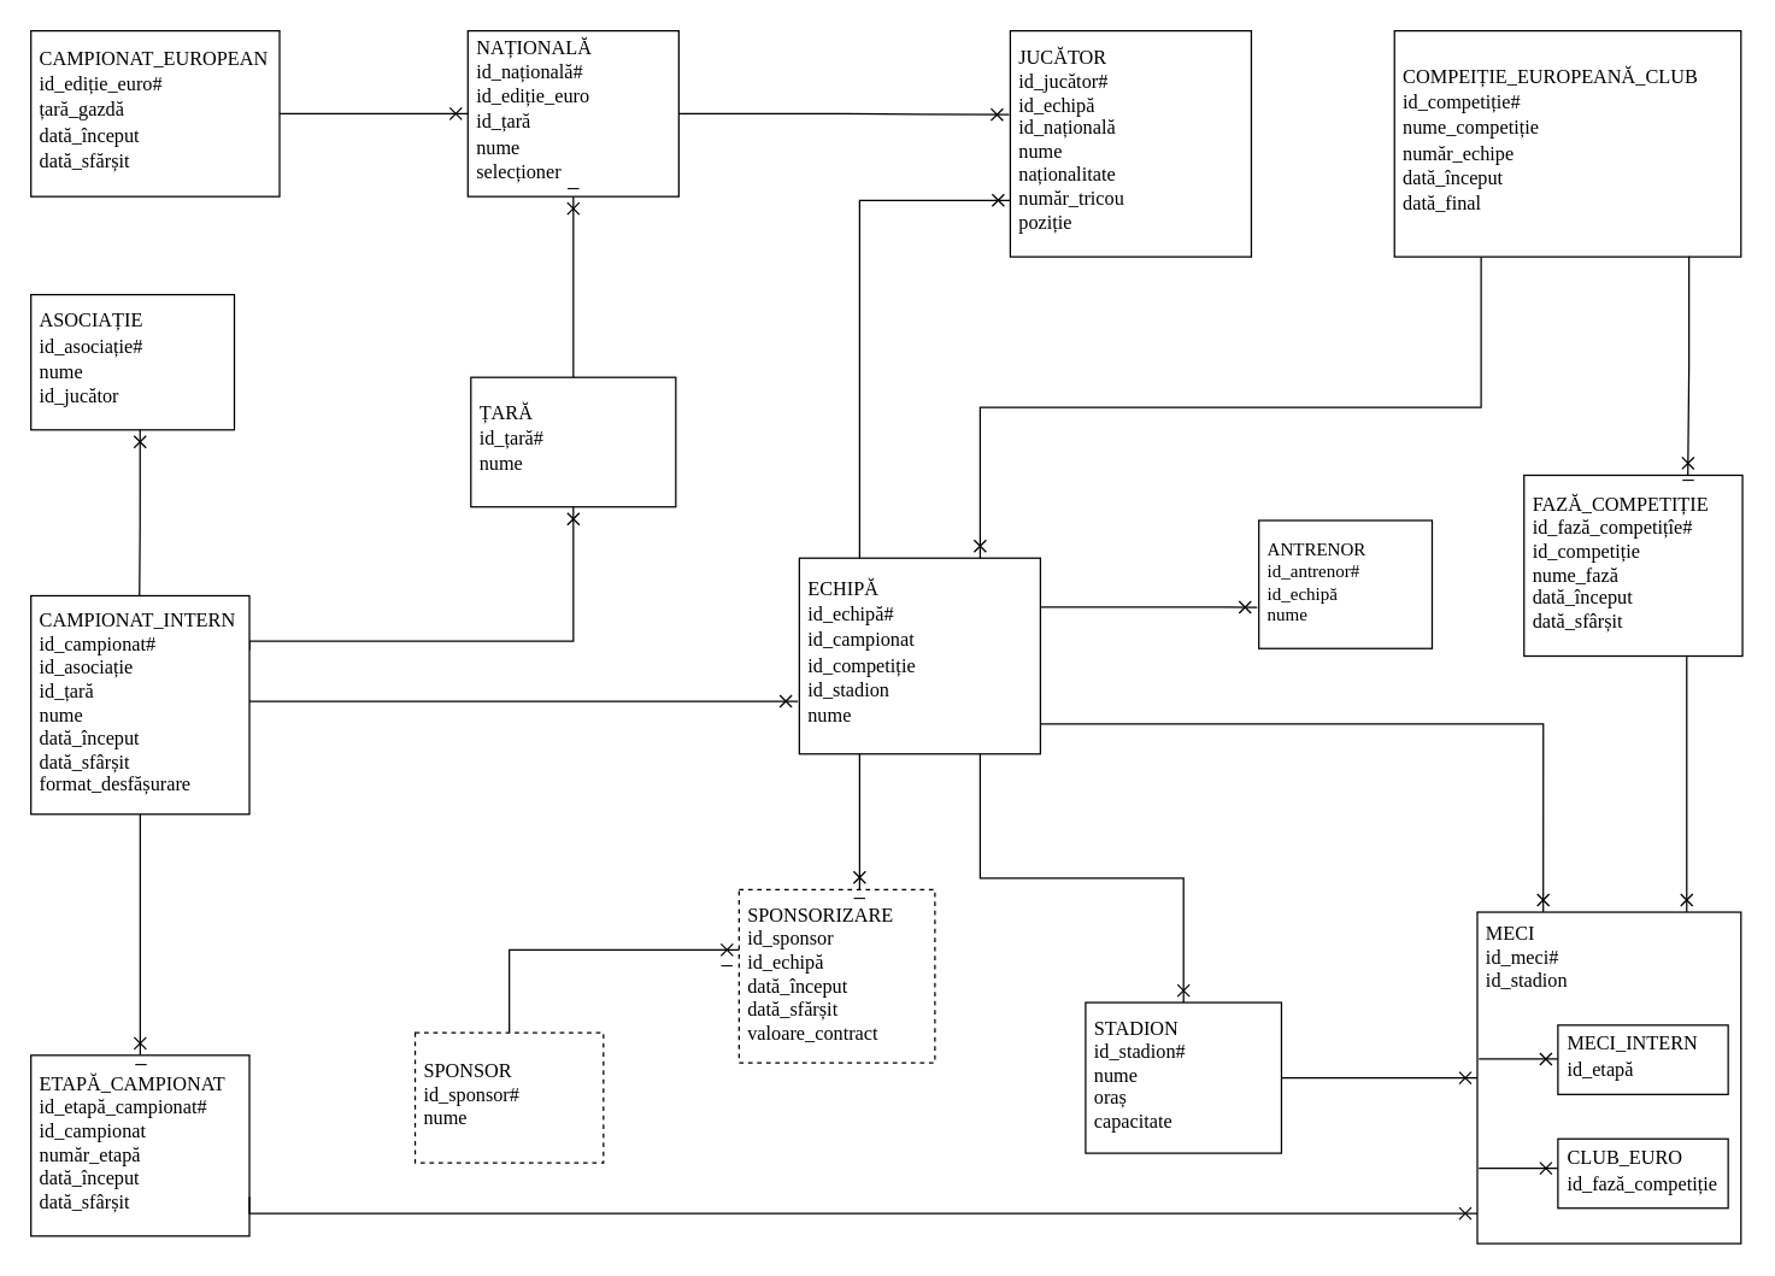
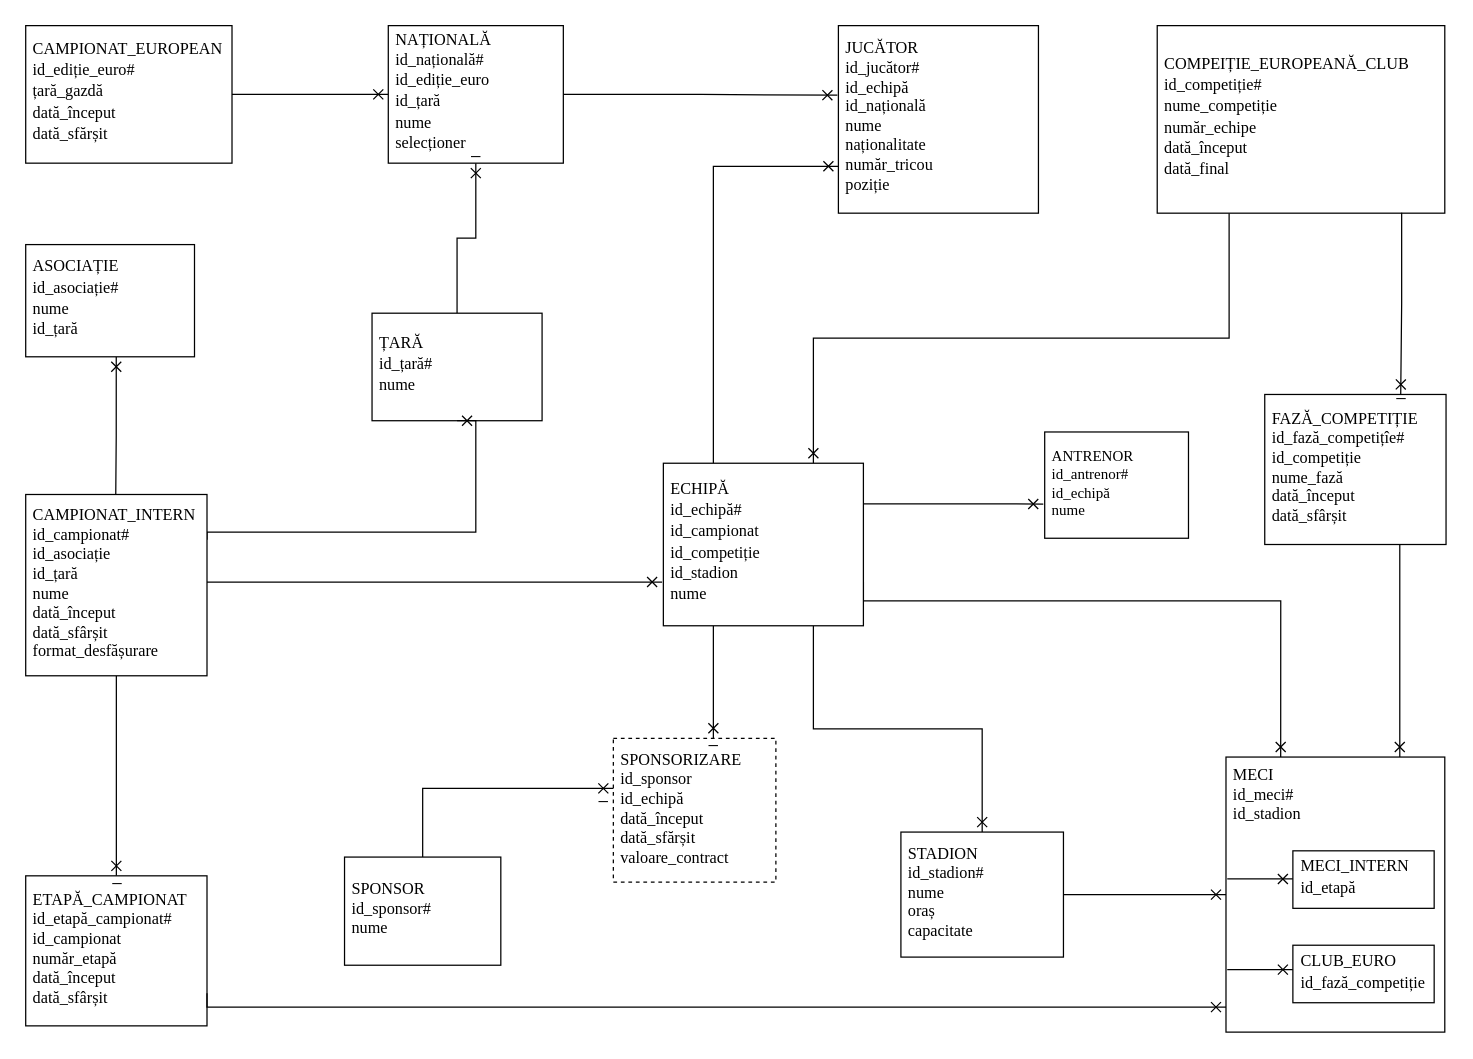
  <mxCell id="0" />
  <mxCell id="1" parent="0" />
  <mxCell id="2" style="edgeStyle=orthogonalEdgeStyle;rounded=0;orthogonalLoop=1;jettySize=auto;html=1;exitX=0.5;exitY=1;exitDx=0;exitDy=0;entryX=0.462;entryY=0.111;entryDx=0;entryDy=0;entryPerimeter=0;endArrow=cross;endFill=0;" parent="1" edge="1"><mxGeometry relative="1" as="geometry"><mxPoint x="91.91" y="409.985" as="sourcePoint" /><mxPoint x="92.42" y="284.87" as="targetPoint" /></mxGeometry></mxCell>
  <mxCell id="3" style="edgeStyle=orthogonalEdgeStyle;rounded=0;orthogonalLoop=1;jettySize=auto;html=1;exitX=0;exitY=0.75;exitDx=0;exitDy=0;entryX=1.014;entryY=0.192;entryDx=0;entryDy=0;entryPerimeter=0;endArrow=cross;startFill=0;endFill=0;" parent="1" edge="1"><mxGeometry relative="1" as="geometry"><mxPoint x="165" y="465" as="sourcePoint" /><mxPoint x="529" y="465.04" as="targetPoint" /></mxGeometry></mxCell>
  <mxCell id="4" style="edgeStyle=orthogonalEdgeStyle;rounded=0;orthogonalLoop=1;jettySize=auto;html=1;exitX=1;exitY=0.5;exitDx=0;exitDy=0;entryX=0;entryY=0.5;entryDx=0;entryDy=0;endArrow=cross;startFill=0;endFill=0;" parent="1" source="5" target="8" edge="1"><mxGeometry relative="1" as="geometry" /></mxCell>
  <mxCell id="5" value="&lt;div style=&quot;line-height: 130%;&quot;&gt;&lt;font style=&quot;font-size: 13px; line-height: 130%;&quot;&gt;CAMPIONAT_EUROPEAN&lt;/font&gt;&lt;div&gt;&lt;font style=&quot;font-size: 13px; line-height: 130%;&quot;&gt;id_ediție_euro#&lt;/font&gt;&lt;/div&gt;&lt;div&gt;&lt;font style=&quot;font-size: 13px; line-height: 130%;&quot;&gt;țară_gazdă&lt;/font&gt;&lt;/div&gt;&lt;div&gt;&lt;font style=&quot;font-size: 13px; line-height: 130%;&quot;&gt;dată_început&lt;/font&gt;&lt;/div&gt;&lt;div&gt;&lt;font style=&quot;font-size: 13px; line-height: 130%;&quot;&gt;dată_sfărșit&lt;/font&gt;&lt;/div&gt;&lt;/div&gt;" style="rounded=0;whiteSpace=wrap;html=1;align=left;fontFamily=Georgia;spacingBottom=4;spacingLeft=4;" parent="1" vertex="1"><mxGeometry x="20" y="20" width="165" height="110" as="geometry" /></mxCell>
- <mxCell id="6" value="&lt;div style=&quot;line-height: 130%;&quot;&gt;ASOCIAȚIE&lt;div&gt;id_asociație#&lt;/div&gt;&lt;div&gt;nume&lt;/div&gt;&lt;div&gt;id_jucător&lt;/div&gt;&lt;/div&gt;" style="rounded=0;whiteSpace=wrap;html=1;fontFamily=Georgia;align=left;fontSize=13;spacingLeft=4;spacingBottom=4;" parent="1" vertex="1"><mxGeometry x="20" y="195.12" width="135" height="89.75" as="geometry" /></mxCell>
+ <mxCell id="6" value="&lt;div style=&quot;line-height: 130%;&quot;&gt;ASOCIAȚIE&lt;div&gt;id_asociație#&lt;/div&gt;&lt;div&gt;nume&lt;/div&gt;&lt;div&gt;id_țară&lt;/div&gt;&lt;/div&gt;" style="rounded=0;whiteSpace=wrap;html=1;fontFamily=Georgia;align=left;fontSize=13;spacingLeft=4;spacingBottom=4;" parent="1" vertex="1"><mxGeometry x="20" y="195.12" width="135" height="89.75" as="geometry" /></mxCell>
  <mxCell id="7" style="edgeStyle=orthogonalEdgeStyle;rounded=0;orthogonalLoop=1;jettySize=auto;html=1;endArrow=cross;startFill=0;endFill=0;" parent="1" source="9" target="8" edge="1"><mxGeometry relative="1" as="geometry" /></mxCell>
  <mxCell id="8" value="&lt;font style=&quot;font-size: 13px;&quot;&gt;NAȚIONALĂ&lt;/font&gt;&lt;div style=&quot;line-height: 130%;&quot;&gt;&lt;font style=&quot;font-size: 13px;&quot;&gt;id_națională#&lt;/font&gt;&lt;/div&gt;&lt;div style=&quot;line-height: 130%;&quot;&gt;&lt;font style=&quot;font-size: 13px;&quot;&gt;id_ediție_euro&lt;/font&gt;&lt;/div&gt;&lt;div style=&quot;line-height: 130%;&quot;&gt;&lt;font style=&quot;font-size: 13px;&quot;&gt;id_țară&lt;/font&gt;&lt;/div&gt;&lt;div style=&quot;line-height: 130%;&quot;&gt;&lt;font style=&quot;font-size: 13px;&quot;&gt;nume&lt;/font&gt;&lt;/div&gt;&lt;div style=&quot;line-height: 130%;&quot;&gt;&lt;font style=&quot;font-size: 13px;&quot;&gt;selecționer&lt;/font&gt;&lt;/div&gt;" style="rounded=0;whiteSpace=wrap;html=1;spacingLeft=4;spacingBottom=4;align=left;fontFamily=Georgia;" parent="1" vertex="1"><mxGeometry x="310" y="20" width="140" height="110" as="geometry" /></mxCell>
- <mxCell id="9" value="&lt;div style=&quot;line-height: 130%;&quot;&gt;ȚARĂ&lt;div&gt;id_țară#&lt;/div&gt;&lt;div&gt;nume&lt;/div&gt;&lt;/div&gt;" style="rounded=0;whiteSpace=wrap;html=1;fontFamily=Georgia;align=left;spacingLeft=4;spacingBottom=4;fontSize=13;" parent="1" vertex="1"><mxGeometry x="312" y="250" width="136" height="86" as="geometry" /></mxCell>
+ <mxCell id="9" value="&lt;div style=&quot;line-height: 130%;&quot;&gt;ȚARĂ&lt;div&gt;id_țară#&lt;/div&gt;&lt;div&gt;nume&lt;/div&gt;&lt;/div&gt;" style="rounded=0;whiteSpace=wrap;html=1;fontFamily=Georgia;align=left;spacingLeft=4;spacingBottom=4;fontSize=13;" parent="1" vertex="1"><mxGeometry x="297" y="250" width="136" height="86" as="geometry" /></mxCell>
  <mxCell id="10" style="edgeStyle=orthogonalEdgeStyle;rounded=0;orthogonalLoop=1;jettySize=auto;html=1;exitX=0.5;exitY=1;exitDx=0;exitDy=0;endArrow=cross;startFill=0;endFill=0;" parent="1" source="12" target="19" edge="1"><mxGeometry relative="1" as="geometry" /></mxCell>
  <mxCell id="11" style="edgeStyle=orthogonalEdgeStyle;rounded=0;orthogonalLoop=1;jettySize=auto;html=1;exitX=1;exitY=0.25;exitDx=0;exitDy=0;entryX=0.5;entryY=1;entryDx=0;entryDy=0;endArrow=cross;startFill=0;endFill=0;" parent="1" source="12" target="9" edge="1"><mxGeometry relative="1" as="geometry"><Array as="points"><mxPoint x="165" y="425" /><mxPoint x="380" y="425" /></Array></mxGeometry></mxCell>
  <mxCell id="12" value="CAMPIONAT_INTERN&lt;div&gt;id_campionat#&lt;/div&gt;&lt;div&gt;id_asociație&lt;/div&gt;&lt;div&gt;id_țară&lt;/div&gt;&lt;div&gt;nume&lt;/div&gt;&lt;div&gt;dată_început&lt;/div&gt;&lt;div&gt;dată_sfârșit&lt;/div&gt;&lt;div&gt;format_desfășurare&lt;/div&gt;" style="rounded=0;whiteSpace=wrap;html=1;align=left;fontSize=13;fontFamily=Georgia;spacingLeft=4;spacingBottom=4;" parent="1" vertex="1"><mxGeometry x="20" y="395" width="145" height="145" as="geometry" /></mxCell>
  <mxCell id="13" style="edgeStyle=orthogonalEdgeStyle;rounded=0;orthogonalLoop=1;jettySize=auto;html=1;exitX=0.25;exitY=0;exitDx=0;exitDy=0;entryX=0;entryY=0.75;entryDx=0;entryDy=0;endArrow=cross;startFill=0;endFill=0;" parent="1" source="33" target="18" edge="1"><mxGeometry relative="1" as="geometry" /></mxCell>
  <mxCell id="14" style="edgeStyle=orthogonalEdgeStyle;rounded=0;orthogonalLoop=1;jettySize=auto;html=1;exitX=1;exitY=0.75;exitDx=0;exitDy=0;entryX=0.25;entryY=0;entryDx=0;entryDy=0;endArrow=cross;endFill=0;" parent="1" edge="1" target="34"><mxGeometry relative="1" as="geometry"><mxPoint x="690" y="465" as="sourcePoint" /><mxPoint x="880" y="502.5" as="targetPoint" /><Array as="points"><mxPoint x="690" y="480" /><mxPoint x="1024" y="480" /></Array></mxGeometry></mxCell>
  <mxCell id="15" style="edgeStyle=none;curved=1;rounded=0;orthogonalLoop=1;jettySize=auto;html=1;exitX=0.5;exitY=1;exitDx=0;exitDy=0;entryX=1;entryY=0.75;entryDx=0;entryDy=0;fontSize=12;startSize=8;endSize=8;strokeColor=none;" parent="1" source="17" edge="1"><mxGeometry relative="1" as="geometry"><mxPoint x="885" y="276.875" as="targetPoint" /></mxGeometry></mxCell>
  <mxCell id="16" style="edgeStyle=orthogonalEdgeStyle;rounded=0;orthogonalLoop=1;jettySize=auto;html=1;exitX=0.25;exitY=1;exitDx=0;exitDy=0;entryX=0.75;entryY=0;entryDx=0;entryDy=0;endArrow=cross;endFill=0;" parent="1" source="17" target="33" edge="1"><mxGeometry relative="1" as="geometry" /></mxCell>
  <mxCell id="17" value="&lt;div style=&quot;line-height: 130%;&quot;&gt;COMPEIȚIE_EUROPEANĂ_CLUB&lt;div&gt;id_competiție#&lt;/div&gt;&lt;div&gt;nume_competiție&lt;/div&gt;&lt;div&gt;număr_echipe&lt;/div&gt;&lt;div&gt;dată_început&lt;/div&gt;&lt;div&gt;dată_final&lt;/div&gt;&lt;div&gt;&lt;/div&gt;&lt;/div&gt;" style="rounded=0;whiteSpace=wrap;html=1;align=left;fontFamily=Georgia;fontSize=13;spacingLeft=4;spacingBottom=4;" parent="1" vertex="1"><mxGeometry x="925" y="20" width="230" height="150" as="geometry" /></mxCell>
  <mxCell id="18" value="JUCĂTOR&lt;div&gt;id_jucător#&lt;/div&gt;&lt;div&gt;id_echipă&lt;/div&gt;&lt;div&gt;id_națională&lt;/div&gt;&lt;div&gt;nume&lt;/div&gt;&lt;div&gt;naționalitate&lt;/div&gt;&lt;div&gt;număr_tricou&lt;/div&gt;&lt;div style=&quot;line-height: 130%;&quot;&gt;poziție&lt;/div&gt;" style="rounded=0;whiteSpace=wrap;html=1;fontFamily=Georgia;align=left;fontSize=13;spacingLeft=4;spacingBottom=4;" parent="1" vertex="1"><mxGeometry x="670" y="20" width="160" height="150" as="geometry" /></mxCell>
  <mxCell id="19" value="ETAPĂ_CAMPIONAT&lt;div&gt;id_etapă_campionat#&lt;/div&gt;&lt;div&gt;id_campionat&lt;/div&gt;&lt;div&gt;număr_etapă&lt;/div&gt;&lt;div&gt;dată_început&lt;/div&gt;&lt;div&gt;dată_sfârșit&lt;/div&gt;" style="rounded=0;whiteSpace=wrap;html=1;fontFamily=Georgia;align=left;fontSize=13;spacingLeft=4;spacingBottom=4;" parent="1" vertex="1"><mxGeometry x="20" y="700" width="145" height="120" as="geometry" /></mxCell>
  <mxCell id="20" value="&lt;font style=&quot;font-size: 13px;&quot;&gt;_&lt;/font&gt;" style="text;html=1;align=center;verticalAlign=middle;resizable=0;points=[];autosize=1;strokeColor=none;fillColor=none;strokeWidth=7;" parent="1" vertex="1"><mxGeometry x="467" y="619" width="30" height="30" as="geometry" /></mxCell>
  <mxCell id="21" style="edgeStyle=orthogonalEdgeStyle;rounded=0;orthogonalLoop=1;jettySize=auto;html=1;exitX=1;exitY=0.5;exitDx=0;exitDy=0;entryX=-0.005;entryY=0.371;entryDx=0;entryDy=0;entryPerimeter=0;endArrow=cross;endFill=0;" parent="1" source="8" target="18" edge="1"><mxGeometry relative="1" as="geometry" /></mxCell>
  <mxCell id="22" value="&lt;font style=&quot;font-size: 13px;&quot;&gt;_&lt;/font&gt;" style="text;html=1;align=center;verticalAlign=middle;resizable=0;points=[];autosize=1;strokeColor=none;fillColor=none;strokeWidth=7;" parent="1" vertex="1"><mxGeometry x="365" y="103" width="30" height="30" as="geometry" /></mxCell>
  <mxCell id="23" value="&lt;font style=&quot;font-size: 13px;&quot;&gt;_&lt;/font&gt;" style="text;html=1;align=center;verticalAlign=middle;resizable=0;points=[];autosize=1;strokeColor=none;fillColor=none;strokeWidth=7;" parent="1" vertex="1"><mxGeometry x="77.5" y="685" width="30" height="30" as="geometry" /></mxCell>
  <mxCell id="24" value="FAZĂ_COMPETIȚIE&lt;div&gt;id_fază_competițîe#&lt;/div&gt;&lt;div&gt;id_competiție&lt;/div&gt;&lt;div&gt;nume_fază&lt;/div&gt;&lt;div&gt;dată_început&lt;/div&gt;&lt;div&gt;dată_sfârșit&lt;/div&gt;" style="rounded=0;whiteSpace=wrap;html=1;fontFamily=Georgia;align=left;fontSize=13;spacingLeft=4;spacingBottom=4;" parent="1" vertex="1"><mxGeometry x="1011" y="315" width="145" height="120" as="geometry" /></mxCell>
  <mxCell id="25" value="&lt;font style=&quot;font-size: 13px;&quot;&gt;_&lt;/font&gt;" style="text;html=1;align=center;verticalAlign=middle;resizable=0;points=[];autosize=1;strokeColor=none;fillColor=none;strokeWidth=7;" parent="1" vertex="1"><mxGeometry x="1105" y="297" width="30" height="30" as="geometry" /></mxCell>
  <mxCell id="26" value="ANTRENOR&lt;div&gt;id_antrenor#&lt;/div&gt;&lt;div&gt;id_echipă&lt;/div&gt;&lt;div&gt;nume&lt;/div&gt;" style="rounded=0;whiteSpace=wrap;html=1;fontFamily=Georgia;align=left;spacingLeft=4;spacingBottom=4;" vertex="1" parent="1"><mxGeometry x="835" y="345" width="115" height="85" as="geometry" /></mxCell>
  <mxCell id="27" style="edgeStyle=orthogonalEdgeStyle;rounded=0;orthogonalLoop=1;jettySize=auto;html=1;exitX=1;exitY=0.25;exitDx=0;exitDy=0;entryX=-0.01;entryY=0.678;entryDx=0;entryDy=0;entryPerimeter=0;endArrow=cross;endFill=0;" edge="1" parent="1" source="33" target="26"><mxGeometry relative="1" as="geometry" /></mxCell>
- <mxCell id="28" value="SPONSOR&lt;div&gt;id_sponsor#&lt;/div&gt;&lt;div&gt;nume&lt;/div&gt;" style="rounded=0;whiteSpace=wrap;html=1;fontFamily=Georgia;align=left;fontSize=13;spacingLeft=4;spacingBottom=4;dashed=1;" vertex="1" parent="1"><mxGeometry x="275" y="685" width="125" height="86.5" as="geometry" /></mxCell>
+ <mxCell id="28" value="SPONSOR&lt;div&gt;id_sponsor#&lt;/div&gt;&lt;div&gt;nume&lt;/div&gt;" style="rounded=0;whiteSpace=wrap;html=1;fontFamily=Georgia;align=left;fontSize=13;spacingLeft=4;spacingBottom=4;" vertex="1" parent="1"><mxGeometry x="275" y="685" width="125" height="86.5" as="geometry" /></mxCell>
  <mxCell id="29" style="edgeStyle=orthogonalEdgeStyle;rounded=0;orthogonalLoop=1;jettySize=auto;html=1;exitX=1;exitY=0.5;exitDx=0;exitDy=0;entryX=0;entryY=0.5;entryDx=0;entryDy=0;endArrow=cross;endFill=0;" edge="1" parent="1" source="30" target="34"><mxGeometry relative="1" as="geometry" /></mxCell>
  <mxCell id="30" value="STADION&lt;div&gt;id_stadion#&lt;/div&gt;&lt;div&gt;nume&lt;/div&gt;&lt;div&gt;oraș&lt;/div&gt;&lt;div&gt;capacitate&lt;/div&gt;" style="rounded=0;whiteSpace=wrap;html=1;fontFamily=Georgia;align=left;fontSize=13;spacingLeft=4;spacingBottom=4;" vertex="1" parent="1"><mxGeometry x="720" y="665" width="130" height="100" as="geometry" /></mxCell>
  <mxCell id="31" style="edgeStyle=orthogonalEdgeStyle;rounded=0;orthogonalLoop=1;jettySize=auto;html=1;exitX=0.25;exitY=1;exitDx=0;exitDy=0;endArrow=cross;endFill=0;" edge="1" parent="1" source="33"><mxGeometry relative="1" as="geometry"><mxPoint x="570" y="590" as="targetPoint" /><mxPoint x="570" y="510" as="sourcePoint" /></mxGeometry></mxCell>
  <mxCell id="32" style="edgeStyle=orthogonalEdgeStyle;rounded=0;orthogonalLoop=1;jettySize=auto;html=1;exitX=0.75;exitY=1;exitDx=0;exitDy=0;entryX=0.5;entryY=0;entryDx=0;entryDy=0;endArrow=cross;endFill=0;" edge="1" parent="1" source="33" target="30"><mxGeometry relative="1" as="geometry" /></mxCell>
  <mxCell id="33" value="&lt;div style=&quot;line-height: 130%;&quot;&gt;ECHIPĂ&lt;div&gt;id_echipă#&lt;/div&gt;&lt;div&gt;id_campionat&lt;/div&gt;&lt;div&gt;id_competiție&lt;/div&gt;&lt;div&gt;id_stadion&lt;/div&gt;&lt;div&gt;nume&lt;/div&gt;&lt;div&gt;&lt;/div&gt;&lt;/div&gt;" style="rounded=0;whiteSpace=wrap;html=1;fontSize=13;spacingLeft=4;spacingBottom=4;fontFamily=Georgia;align=left;" parent="1" vertex="1"><mxGeometry x="530" y="370" width="160" height="130" as="geometry" /></mxCell>
  <mxCell id="34" value="MECI&lt;div&gt;id_meci#&lt;/div&gt;&lt;div&gt;id_stadion&lt;/div&gt;&lt;div&gt;&lt;br&gt;&lt;/div&gt;&lt;div&gt;&lt;br&gt;&lt;/div&gt;&lt;div&gt;&lt;br&gt;&lt;/div&gt;&lt;div&gt;&lt;br&gt;&lt;/div&gt;&lt;div&gt;&lt;br&gt;&lt;/div&gt;&lt;div&gt;&lt;br&gt;&lt;/div&gt;&lt;div&gt;&lt;br&gt;&lt;/div&gt;&lt;div&gt;&lt;br&gt;&lt;/div&gt;&lt;div&gt;&lt;br&gt;&lt;/div&gt;&lt;div&gt;&lt;br&gt;&lt;/div&gt;" style="rounded=0;whiteSpace=wrap;html=1;align=left;fontFamily=Georgia;fontSize=13;spacingLeft=4;spacingBottom=4;" vertex="1" parent="1"><mxGeometry x="980" y="605" width="175" height="220" as="geometry" /></mxCell>
  <mxCell id="35" value="&lt;div style=&quot;line-height: 130%;&quot;&gt;MECI_INTERN&lt;/div&gt;&lt;div style=&quot;line-height: 130%;&quot;&gt;id_etapă&lt;/div&gt;" style="rounded=0;whiteSpace=wrap;html=1;fontFamily=Georgia;align=left;spacingLeft=4;spacingBottom=4;fontSize=13;" vertex="1" parent="1"><mxGeometry x="1033.5" y="680" width="113" height="46" as="geometry" /></mxCell>
  <mxCell id="36" value="&lt;div style=&quot;line-height: 130%;&quot;&gt;CLUB_EURO&lt;/div&gt;&lt;div style=&quot;line-height: 130%;&quot;&gt;id_fază_competiție&lt;/div&gt;" style="rounded=0;whiteSpace=wrap;html=1;fontFamily=Georgia;align=left;spacingLeft=4;spacingBottom=4;fontSize=13;" vertex="1" parent="1"><mxGeometry x="1033.5" y="755.5" width="113" height="46" as="geometry" /></mxCell>
  <mxCell id="37" value="" style="endArrow=cross;html=1;rounded=0;endFill=0;" edge="1" parent="1"><mxGeometry width="50" height="50" relative="1" as="geometry"><mxPoint x="981" y="702.5" as="sourcePoint" /><mxPoint x="1033.5" y="702.5" as="targetPoint" /></mxGeometry></mxCell>
  <mxCell id="38" value="" style="endArrow=cross;html=1;rounded=0;endFill=0;" edge="1" parent="1"><mxGeometry width="50" height="50" relative="1" as="geometry"><mxPoint x="981" y="775" as="sourcePoint" /><mxPoint x="1033.5" y="775" as="targetPoint" /></mxGeometry></mxCell>
  <mxCell id="39" style="edgeStyle=orthogonalEdgeStyle;rounded=0;orthogonalLoop=1;jettySize=auto;html=1;exitX=0.85;exitY=0.998;exitDx=0;exitDy=0;entryX=0.75;entryY=0;entryDx=0;entryDy=0;exitPerimeter=0;endArrow=cross;endFill=0;" edge="1" parent="1" source="17" target="24"><mxGeometry relative="1" as="geometry" /></mxCell>
  <mxCell id="40" style="edgeStyle=orthogonalEdgeStyle;rounded=0;orthogonalLoop=1;jettySize=auto;html=1;exitX=1;exitY=0.75;exitDx=0;exitDy=0;entryX=0;entryY=0.909;entryDx=0;entryDy=0;entryPerimeter=0;endArrow=cross;startFill=0;endFill=0;" edge="1" parent="1"><mxGeometry relative="1" as="geometry"><mxPoint x="165" y="794" as="sourcePoint" /><mxPoint x="980" y="805" as="targetPoint" /><Array as="points"><mxPoint x="165" y="805" /></Array></mxGeometry></mxCell>
  <mxCell id="41" value="SPONSORIZARE&lt;div&gt;id_sponsor&lt;/div&gt;&lt;div&gt;id_echipă&lt;/div&gt;&lt;div&gt;dată_început&lt;/div&gt;&lt;div&gt;dată_sfărșit&lt;/div&gt;&lt;div&gt;valoare_contract&lt;/div&gt;" style="rounded=0;whiteSpace=wrap;html=1;fontFamily=Georgia;align=left;fontSize=13;spacingLeft=4;spacingBottom=4;dashed=1;" parent="1" vertex="1"><mxGeometry x="490" y="590" width="130" height="115" as="geometry" /></mxCell>
  <mxCell id="42" value="&lt;font style=&quot;font-size: 13px;&quot;&gt;_&lt;/font&gt;" style="text;html=1;align=center;verticalAlign=middle;resizable=0;points=[];autosize=1;strokeColor=none;fillColor=none;strokeWidth=7;" vertex="1" parent="1"><mxGeometry x="555" y="574" width="30" height="30" as="geometry" /></mxCell>
  <mxCell id="43" style="edgeStyle=orthogonalEdgeStyle;rounded=0;orthogonalLoop=1;jettySize=auto;html=1;exitX=0.5;exitY=0;exitDx=0;exitDy=0;entryX=0;entryY=0.348;entryDx=0;entryDy=0;entryPerimeter=0;endArrow=cross;endFill=0;" edge="1" parent="1" source="28" target="41"><mxGeometry relative="1" as="geometry" /></mxCell>
  <mxCell id="44" style="edgeStyle=orthogonalEdgeStyle;rounded=0;orthogonalLoop=1;jettySize=auto;html=1;exitX=0.75;exitY=1;exitDx=0;exitDy=0;endArrow=cross;startFill=0;endFill=0;" edge="1" parent="1"><mxGeometry relative="1" as="geometry"><mxPoint x="1119" y="605" as="targetPoint" /><mxPoint x="1119" y="435" as="sourcePoint" /></mxGeometry></mxCell>
